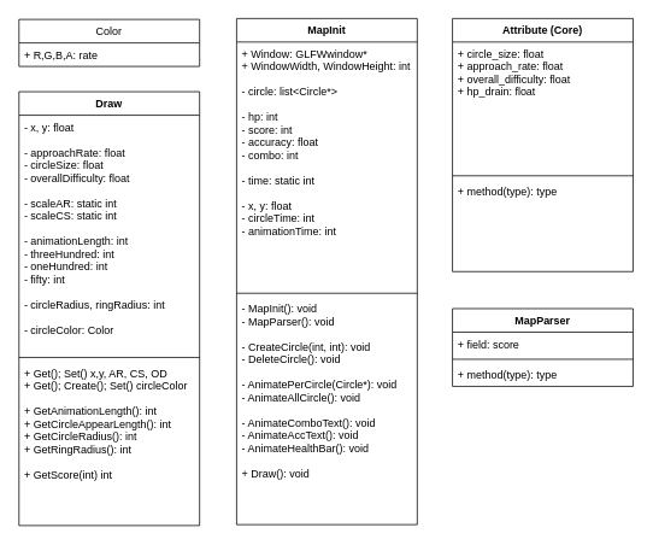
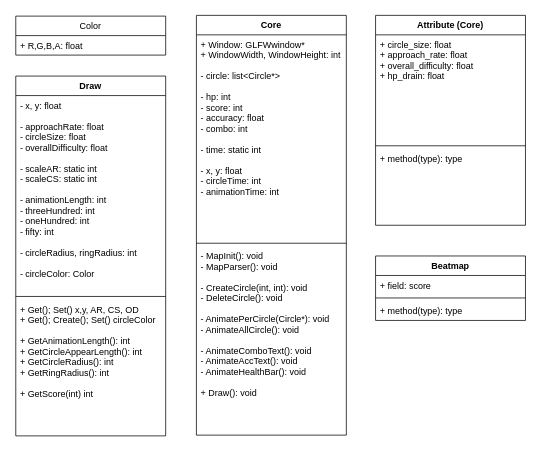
  <mxCell id="0" />
  <mxCell id="1" parent="0" />
  <mxCell id="2" value="Draw" style="swimlane;fontStyle=1;align=center;verticalAlign=top;childLayout=stackLayout;horizontal=1;startSize=26;horizontalStack=0;resizeParent=1;resizeParentMax=0;resizeLast=0;collapsible=1;marginBottom=0;" parent="1" vertex="1"><mxGeometry x="20" y="101" width="200" height="480" as="geometry" /></mxCell>
  <mxCell id="3" value="- x, y: float&#10;&#10;- approachRate: float&#10;- circleSize: float&#10;- overallDifficulty: float&#10;&#10;- scaleAR: static int&#10;- scaleCS: static int&#10;&#10;- animationLength: int&#10;- threeHundred: int&#10;- oneHundred: int&#10;- fifty: int&#10;&#10;- circleRadius, ringRadius: int&#10;&#10;- circleColor: Color" style="text;strokeColor=none;fillColor=none;align=left;verticalAlign=top;spacingLeft=4;spacingRight=4;overflow=hidden;rotatable=0;points=[[0,0.5],[1,0.5]];portConstraint=eastwest;" parent="2" vertex="1"><mxGeometry y="26" width="200" height="264" as="geometry" /></mxCell>
  <mxCell id="4" value="" style="line;strokeWidth=1;fillColor=none;align=left;verticalAlign=middle;spacingTop=-1;spacingLeft=3;spacingRight=3;rotatable=0;labelPosition=right;points=[];portConstraint=eastwest;" parent="2" vertex="1"><mxGeometry y="290" width="200" height="8" as="geometry" /></mxCell>
  <mxCell id="5" value="+ Get(); Set() x,y, AR, CS, OD&#10;+ Get(); Create(); Set() circleColor&#10;&#10;+ GetAnimationLength(): int&#10;+ GetCircleAppearLength(): int&#10;+ GetCircleRadius(): int&#10;+ GetRingRadius(): int&#10;&#10;+ GetScore(int) int&#10;&#10;" style="text;strokeColor=none;fillColor=none;align=left;verticalAlign=top;spacingLeft=4;spacingRight=4;overflow=hidden;rotatable=0;points=[[0,0.5],[1,0.5]];portConstraint=eastwest;" parent="2" vertex="1"><mxGeometry y="298" width="200" height="182" as="geometry" /></mxCell>
- <mxCell id="6" value="MapInit" style="swimlane;fontStyle=1;align=center;verticalAlign=top;childLayout=stackLayout;horizontal=1;startSize=26;horizontalStack=0;resizeParent=1;resizeParentMax=0;resizeLast=0;collapsible=1;marginBottom=0;" parent="1" vertex="1"><mxGeometry x="261" y="20" width="200" height="560" as="geometry" /></mxCell>
+ <mxCell id="6" value="Core" style="swimlane;fontStyle=1;align=center;verticalAlign=top;childLayout=stackLayout;horizontal=1;startSize=26;horizontalStack=0;resizeParent=1;resizeParentMax=0;resizeLast=0;collapsible=1;marginBottom=0;" parent="1" vertex="1"><mxGeometry x="261" y="20" width="200" height="560" as="geometry" /></mxCell>
  <mxCell id="7" value="+ Window: GLFWwindow*&#10;+ WindowWidth, WindowHeight: int&#10;&#10;- circle: list&lt;Circle*&gt;&#10;&#10;- hp: int&#10;- score: int&#10;- accuracy: float&#10;- combo: int&#10;&#10;- time: static int&#10;&#10;- x, y: float&#10;- circleTime: int&#10;- animationTime: int" style="text;strokeColor=none;fillColor=none;align=left;verticalAlign=top;spacingLeft=4;spacingRight=4;overflow=hidden;rotatable=0;points=[[0,0.5],[1,0.5]];portConstraint=eastwest;" parent="6" vertex="1"><mxGeometry y="26" width="200" height="274" as="geometry" /></mxCell>
  <mxCell id="8" value="" style="line;strokeWidth=1;fillColor=none;align=left;verticalAlign=middle;spacingTop=-1;spacingLeft=3;spacingRight=3;rotatable=0;labelPosition=right;points=[];portConstraint=eastwest;" parent="6" vertex="1"><mxGeometry y="300" width="200" height="8" as="geometry" /></mxCell>
  <mxCell id="9" value="- MapInit(): void&#10;- MapParser(): void&#10;&#10;- CreateCircle(int, int): void&#10;- DeleteCircle(): void&#10;&#10;- AnimatePerCircle(Circle*): void&#10;- AnimateAllCircle(): void&#10;&#10;- AnimateComboText(): void&#10;- AnimateAccText(): void&#10;- AnimateHealthBar(): void&#10;&#10;+ Draw(): void" style="text;strokeColor=none;fillColor=none;align=left;verticalAlign=top;spacingLeft=4;spacingRight=4;overflow=hidden;rotatable=0;points=[[0,0.5],[1,0.5]];portConstraint=eastwest;" parent="6" vertex="1"><mxGeometry y="308" width="200" height="252" as="geometry" /></mxCell>
  <mxCell id="10" value="Color" style="swimlane;fontStyle=0;childLayout=stackLayout;horizontal=1;startSize=26;fillColor=none;horizontalStack=0;resizeParent=1;resizeParentMax=0;resizeLast=0;collapsible=1;marginBottom=0;" parent="1" vertex="1"><mxGeometry x="20" y="21" width="200" height="52" as="geometry" /></mxCell>
- <mxCell id="11" value="+ R,G,B,A: rate" style="text;strokeColor=none;fillColor=none;align=left;verticalAlign=top;spacingLeft=4;spacingRight=4;overflow=hidden;rotatable=0;points=[[0,0.5],[1,0.5]];portConstraint=eastwest;" parent="10" vertex="1"><mxGeometry y="26" width="200" height="26" as="geometry" /></mxCell>
+ <mxCell id="11" value="+ R,G,B,A: float" style="text;strokeColor=none;fillColor=none;align=left;verticalAlign=top;spacingLeft=4;spacingRight=4;overflow=hidden;rotatable=0;points=[[0,0.5],[1,0.5]];portConstraint=eastwest;" parent="10" vertex="1"><mxGeometry y="26" width="200" height="26" as="geometry" /></mxCell>
  <mxCell id="12" value="Attribute (Core)" style="swimlane;fontStyle=1;align=center;verticalAlign=top;childLayout=stackLayout;horizontal=1;startSize=26;horizontalStack=0;resizeParent=1;resizeParentMax=0;resizeLast=0;collapsible=1;marginBottom=0;" parent="1" vertex="1"><mxGeometry x="500" y="20" width="200" height="280" as="geometry" /></mxCell>
  <mxCell id="13" value="+ circle_size: float&#10;+ approach_rate: float&#10;+ overall_difficulty: float&#10;+ hp_drain: float" style="text;strokeColor=none;fillColor=none;align=left;verticalAlign=top;spacingLeft=4;spacingRight=4;overflow=hidden;rotatable=0;points=[[0,0.5],[1,0.5]];portConstraint=eastwest;" parent="12" vertex="1"><mxGeometry y="26" width="200" height="144" as="geometry" /></mxCell>
  <mxCell id="14" value="" style="line;strokeWidth=1;fillColor=none;align=left;verticalAlign=middle;spacingTop=-1;spacingLeft=3;spacingRight=3;rotatable=0;labelPosition=right;points=[];portConstraint=eastwest;" parent="12" vertex="1"><mxGeometry y="170" width="200" height="8" as="geometry" /></mxCell>
  <mxCell id="15" value="+ method(type): type" style="text;strokeColor=none;fillColor=none;align=left;verticalAlign=top;spacingLeft=4;spacingRight=4;overflow=hidden;rotatable=0;points=[[0,0.5],[1,0.5]];portConstraint=eastwest;" parent="12" vertex="1"><mxGeometry y="178" width="200" height="102" as="geometry" /></mxCell>
- <mxCell id="16" value="MapParser" style="swimlane;fontStyle=1;align=center;verticalAlign=top;childLayout=stackLayout;horizontal=1;startSize=26;horizontalStack=0;resizeParent=1;resizeParentMax=0;resizeLast=0;collapsible=1;marginBottom=0;" vertex="1" parent="1"><mxGeometry x="500" y="341" width="200" height="86" as="geometry" /></mxCell>
+ <mxCell id="16" value="Beatmap" style="swimlane;fontStyle=1;align=center;verticalAlign=top;childLayout=stackLayout;horizontal=1;startSize=26;horizontalStack=0;resizeParent=1;resizeParentMax=0;resizeLast=0;collapsible=1;marginBottom=0;" vertex="1" parent="1"><mxGeometry x="500" y="341" width="200" height="86" as="geometry" /></mxCell>
  <mxCell id="17" value="+ field: score" style="text;strokeColor=none;fillColor=none;align=left;verticalAlign=top;spacingLeft=4;spacingRight=4;overflow=hidden;rotatable=0;points=[[0,0.5],[1,0.5]];portConstraint=eastwest;" vertex="1" parent="16"><mxGeometry y="26" width="200" height="26" as="geometry" /></mxCell>
  <mxCell id="18" value="" style="line;strokeWidth=1;fillColor=none;align=left;verticalAlign=middle;spacingTop=-1;spacingLeft=3;spacingRight=3;rotatable=0;labelPosition=right;points=[];portConstraint=eastwest;" vertex="1" parent="16"><mxGeometry y="52" width="200" height="8" as="geometry" /></mxCell>
  <mxCell id="19" value="+ method(type): type" style="text;strokeColor=none;fillColor=none;align=left;verticalAlign=top;spacingLeft=4;spacingRight=4;overflow=hidden;rotatable=0;points=[[0,0.5],[1,0.5]];portConstraint=eastwest;" vertex="1" parent="16"><mxGeometry y="60" width="200" height="26" as="geometry" /></mxCell>
